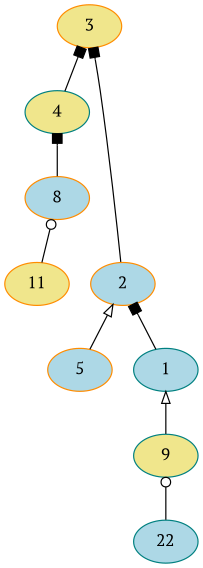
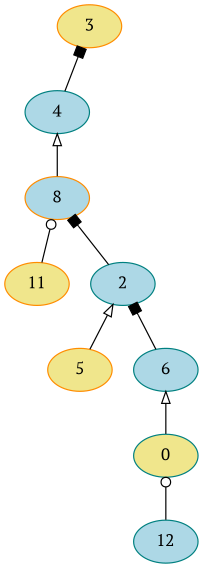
  digraph {
    fontname="PT Serif"
    rankdir=BT
    node [color=darkorange fillcolor=khaki fontname="PT Serif" style=filled]
    edge [arrowhead=box fontname="PT Serif"]
-   2 [fillcolor=lightblue]
+   2 [color=teal fillcolor=lightblue]
    n2 [label=3 rank=source]
-   4 [color=teal]
-   5 [fillcolor=lightblue]
-   6 [color=teal fillcolor=lightblue label=1]
+   4 [color=teal fillcolor=lightblue]
+   5
+   6 [color=teal fillcolor=lightblue]
    8 [fillcolor=lightblue]
-   9 [color=teal]
+   9 [color=teal label=0]
    11
-   12 [color=teal fillcolor=lightblue label=22]
-   2 -> n2
+   12 [color=teal fillcolor=lightblue]
+   2 -> 8
    4 -> n2
    5 -> 2 [arrowhead=onormal]
    6 -> 2
-   8 -> 4
+   8 -> 4 [arrowhead=onormal]
    9 -> 6 [arrowhead=onormal]
    11 -> 8 [arrowhead=odot]
    12 -> 9 [arrowhead=odot]
  }
